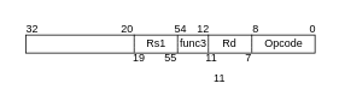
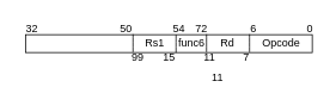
  <mxCell id="0" />
  <mxCell id="1" parent="0" />
  <mxCell id="2" value="" style="rounded=0;whiteSpace=wrap;html=1;" parent="1" vertex="1"><mxGeometry x="28" y="38" width="320" height="20" as="geometry" /></mxCell>
  <mxCell id="3" value="Rs1" style="text;html=1;align=center;verticalAlign=middle;resizable=0;points=[];autosize=1;" parent="1" vertex="1"><mxGeometry x="152" y="37.5" width="40" height="20" as="geometry" /></mxCell>
- <mxCell id="4" value="func3" style="text;html=1;align=center;verticalAlign=middle;resizable=0;points=[];autosize=1;" parent="1" vertex="1"><mxGeometry x="188" y="37.5" width="50" height="20" as="geometry" /></mxCell>
+ <mxCell id="4" value="func6" style="text;html=1;align=center;verticalAlign=middle;resizable=0;points=[];autosize=1;" parent="1" vertex="1"><mxGeometry x="188" y="37.5" width="50" height="20" as="geometry" /></mxCell>
  <mxCell id="5" value="Rd" style="text;html=1;align=center;verticalAlign=middle;resizable=0;points=[];autosize=1;" parent="1" vertex="1"><mxGeometry x="238" y="38" width="30" height="20" as="geometry" /></mxCell>
  <mxCell id="6" value="Opcode" style="text;html=1;align=center;verticalAlign=middle;resizable=0;points=[];autosize=1;" parent="1" vertex="1"><mxGeometry x="283" y="38" width="60" height="20" as="geometry" /></mxCell>
  <mxCell id="7" value="32" style="text;html=1;align=center;verticalAlign=middle;resizable=0;points=[];autosize=1;" parent="1" vertex="1"><mxGeometry x="20" y="20.5" width="30" height="20" as="geometry" /></mxCell>
- <mxCell id="8" value="20" style="text;html=1;align=center;verticalAlign=middle;resizable=0;points=[];autosize=1;" parent="1" vertex="1"><mxGeometry x="127" y="21" width="25" height="19" as="geometry" /></mxCell>
- <mxCell id="9" value="19" style="text;html=1;align=center;verticalAlign=middle;resizable=0;points=[];autosize=1;" parent="1" vertex="1"><mxGeometry x="140" y="54" width="25" height="19" as="geometry" /></mxCell>
- <mxCell id="10" value="55" style="text;html=1;align=center;verticalAlign=middle;resizable=0;points=[];autosize=1;" parent="1" vertex="1"><mxGeometry x="175.5" y="54" width="25" height="19" as="geometry" /></mxCell>
+ <mxCell id="8" value="50" style="text;html=1;align=center;verticalAlign=middle;resizable=0;points=[];autosize=1;" parent="1" vertex="1"><mxGeometry x="127" y="21" width="25" height="19" as="geometry" /></mxCell>
+ <mxCell id="9" value="99" style="text;html=1;align=center;verticalAlign=middle;resizable=0;points=[];autosize=1;" parent="1" vertex="1"><mxGeometry x="140" y="54" width="25" height="19" as="geometry" /></mxCell>
+ <mxCell id="10" value="15" style="text;html=1;align=center;verticalAlign=middle;resizable=0;points=[];autosize=1;" parent="1" vertex="1"><mxGeometry x="175.5" y="54" width="25" height="19" as="geometry" /></mxCell>
  <mxCell id="11" value="54" style="text;html=1;align=center;verticalAlign=middle;resizable=0;points=[];autosize=1;" parent="1" vertex="1"><mxGeometry x="186" y="21" width="25" height="19" as="geometry" /></mxCell>
- <mxCell id="12" value="12" style="text;html=1;align=center;verticalAlign=middle;resizable=0;points=[];autosize=1;" parent="1" vertex="1"><mxGeometry x="211" y="21" width="25" height="19" as="geometry" /></mxCell>
+ <mxCell id="12" value="72" style="text;html=1;align=center;verticalAlign=middle;resizable=0;points=[];autosize=1;" parent="1" vertex="1"><mxGeometry x="211" y="21" width="25" height="19" as="geometry" /></mxCell>
  <mxCell id="13" value="11" style="text;html=1;align=center;verticalAlign=middle;resizable=0;points=[];autosize=1;" parent="1" vertex="1"><mxGeometry x="230" y="77" width="24" height="19" as="geometry" /></mxCell>
  <mxCell id="14" value="7" style="text;html=1;align=center;verticalAlign=middle;resizable=0;points=[];autosize=1;" parent="1" vertex="1"><mxGeometry x="265" y="54" width="17" height="19" as="geometry" /></mxCell>
- <mxCell id="15" value="8" style="text;html=1;align=center;verticalAlign=middle;resizable=0;points=[];autosize=1;" parent="1" vertex="1"><mxGeometry x="273" y="21" width="17" height="19" as="geometry" /></mxCell>
+ <mxCell id="15" value="6" style="text;html=1;align=center;verticalAlign=middle;resizable=0;points=[];autosize=1;" parent="1" vertex="1"><mxGeometry x="273" y="21" width="17" height="19" as="geometry" /></mxCell>
  <mxCell id="16" value="0" style="text;html=1;align=center;verticalAlign=middle;resizable=0;points=[];autosize=1;" parent="1" vertex="1"><mxGeometry x="336" y="21" width="17" height="19" as="geometry" /></mxCell>
  <mxCell id="17" value="" style="endArrow=none;html=1;" parent="1" edge="1"><mxGeometry width="50" height="50" relative="1" as="geometry"><mxPoint x="278" y="57.5" as="sourcePoint" /><mxPoint x="278" y="37.5" as="targetPoint" /><Array as="points"><mxPoint x="278" y="45.5" /></Array></mxGeometry></mxCell>
  <mxCell id="18" value="" style="endArrow=none;html=1;" edge="1" parent="1"><mxGeometry width="50" height="50" relative="1" as="geometry"><mxPoint x="230" y="57.5" as="sourcePoint" /><mxPoint x="230" y="37.5" as="targetPoint" /><Array as="points"><mxPoint x="230" y="45.5" /></Array></mxGeometry></mxCell>
  <mxCell id="19" value="" style="endArrow=none;html=1;" edge="1" parent="1"><mxGeometry width="50" height="50" relative="1" as="geometry"><mxPoint x="196" y="58" as="sourcePoint" /><mxPoint x="196" y="38" as="targetPoint" /><Array as="points"><mxPoint x="196" y="46" /></Array></mxGeometry></mxCell>
  <mxCell id="20" value="" style="endArrow=none;html=1;" edge="1" parent="1"><mxGeometry width="50" height="50" relative="1" as="geometry"><mxPoint x="148" y="57.5" as="sourcePoint" /><mxPoint x="148" y="37.5" as="targetPoint" /><Array as="points"><mxPoint x="148" y="45.5" /></Array></mxGeometry></mxCell>
  <mxCell id="21" value="11" style="text;html=1;align=center;verticalAlign=middle;resizable=0;points=[];autosize=1;" vertex="1" parent="1"><mxGeometry x="221" y="54" width="24" height="19" as="geometry" /></mxCell>
